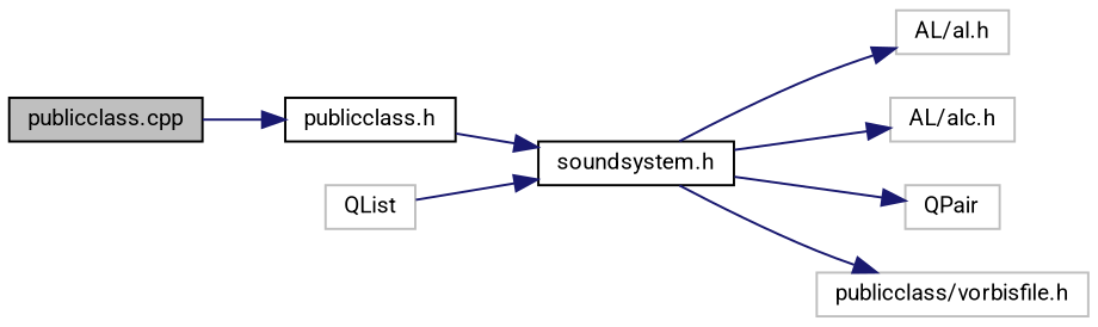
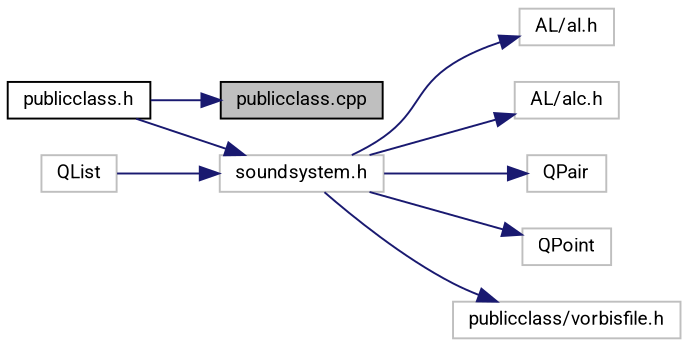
  digraph {
    fontname=Roboto
    rankdir=LR
    node [color=grey75 fillcolor=white fontname=Roboto fontsize=10 shape=record style=filled]
    edge [color=midnightblue fontname=Roboto fontsize=10 labelfontname=Helvetica labelfontsize=10 style=solid]
    n1 [color=black fillcolor=grey75 fontcolor=black height=0.2 label="publicclass.cpp" width=0.4]
    n2 [color=black height=0.2 label="publicclass.h" width=0.4]
-   n3 [color=black height=0.2 label="soundsystem.h" width=0.4]
+   n3 [height=0.2 label="soundsystem.h" width=0.4]
    n4 [height=0.2 label="AL/al.h" width=0.4]
    n5 [height=0.2 label="AL/alc.h" width=0.4]
    n6 [height=0.2 label=QPair width=0.4]
+   n7 [height=0.2 label=QPoint width=0.4]
    n8 [height=0.2 label="publicclass/vorbisfile.h" width=0.4]
    n9 [height=0.2 label=QList width=0.4]
-   n1 -> n2
+   n2 -> n1
    n2 -> n3
    n3 -> n4
    n3 -> n5
    n3 -> n6
+   n3 -> n7
    n3 -> n8
    n9 -> n3
  }
